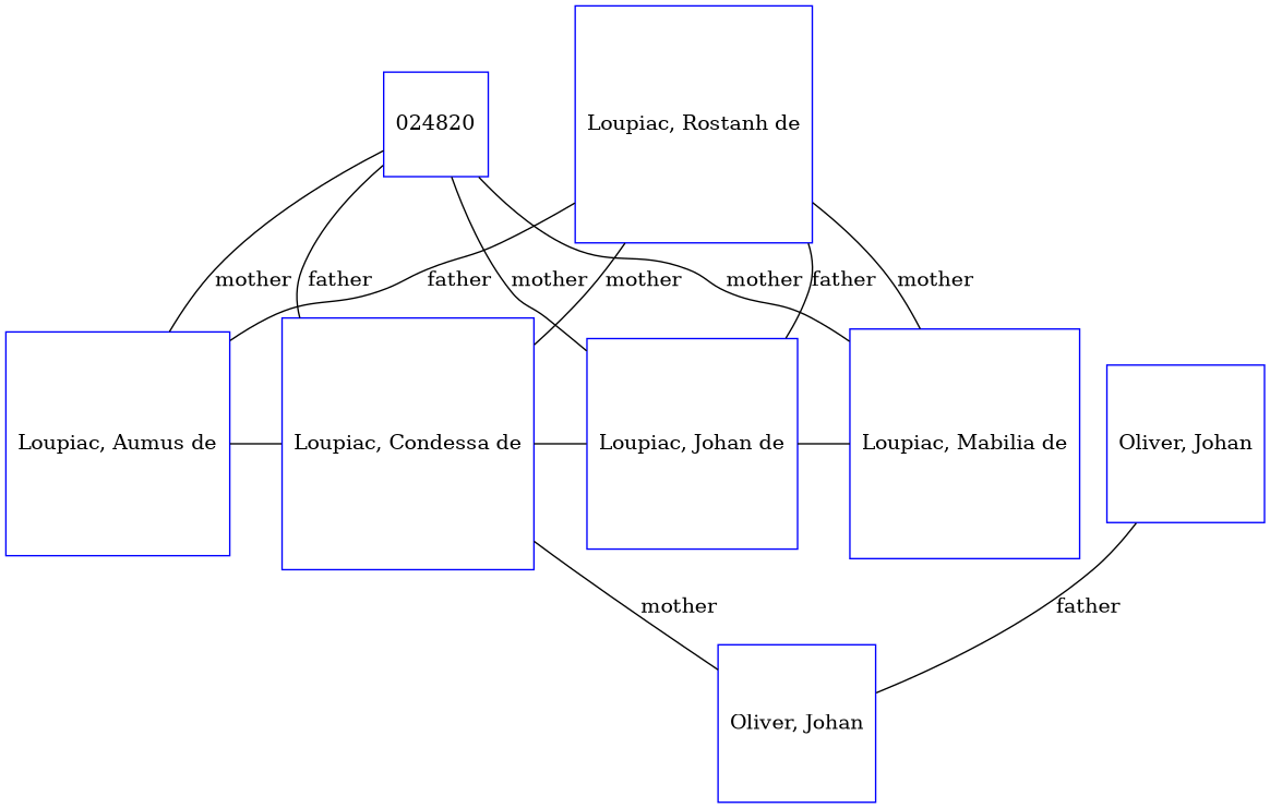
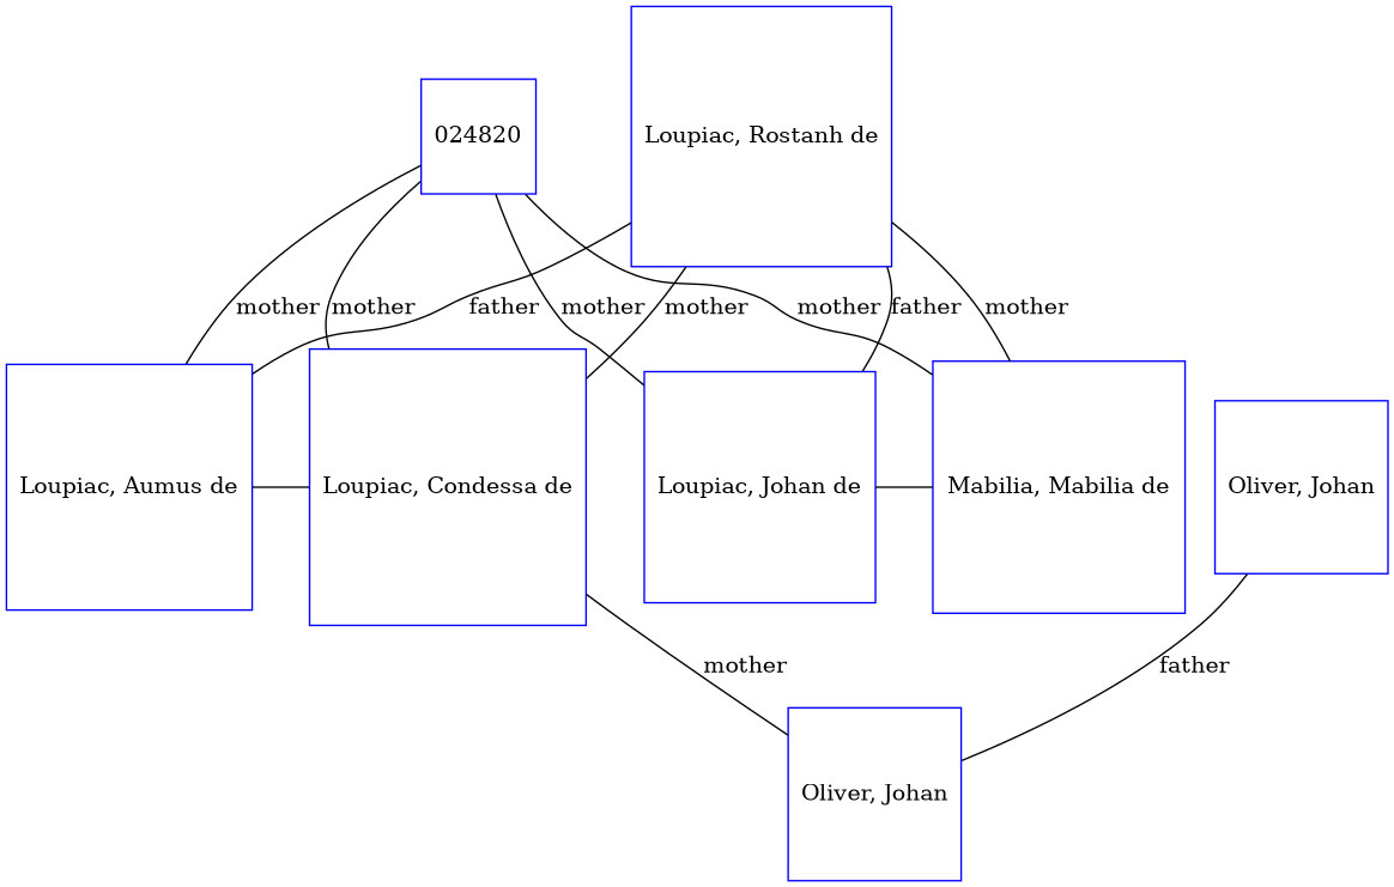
  digraph {
    node [color=blue regular=1 shape=box]
    edge [dir=none arrowsize=0.0]
    n1 [label="Loupiac, Aumus de"]
    n2 [label="Loupiac, Condessa de"]
    n3 [label="Loupiac, Johan de"]
-   n4 [label="Loupiac, Mabilia de"]
+   n4 [label="Mabilia, Mabilia de"]
    n5 [label="Oliver, Johan"]
    n6 [label="Oliver, Johan"]
    n7 [label=024820]
    n8 [label="Loupiac, Rostanh de"]
    subgraph sub_1 {
      rank=same
      n1
      n2
      n3
      n4
    }
    n1 -> n2 [arrowsize=""]
-   n2 -> n3 [arrowsize=""]
    n2 -> n5 [label=mother]
    n3 -> n4 [arrowsize=""]
    n6 -> n5 [label=father]
    n7 -> n1 [label=mother]
-   n7 -> n2 [label=father]
+   n7 -> n2 [label=mother]
    n7 -> n3 [label=mother]
    n7 -> n4 [label=mother]
    n8 -> n1 [label=father]
    n8 -> n2 [label=mother]
    n8 -> n3 [label=father]
    n8 -> n4 [label=mother]
  }
